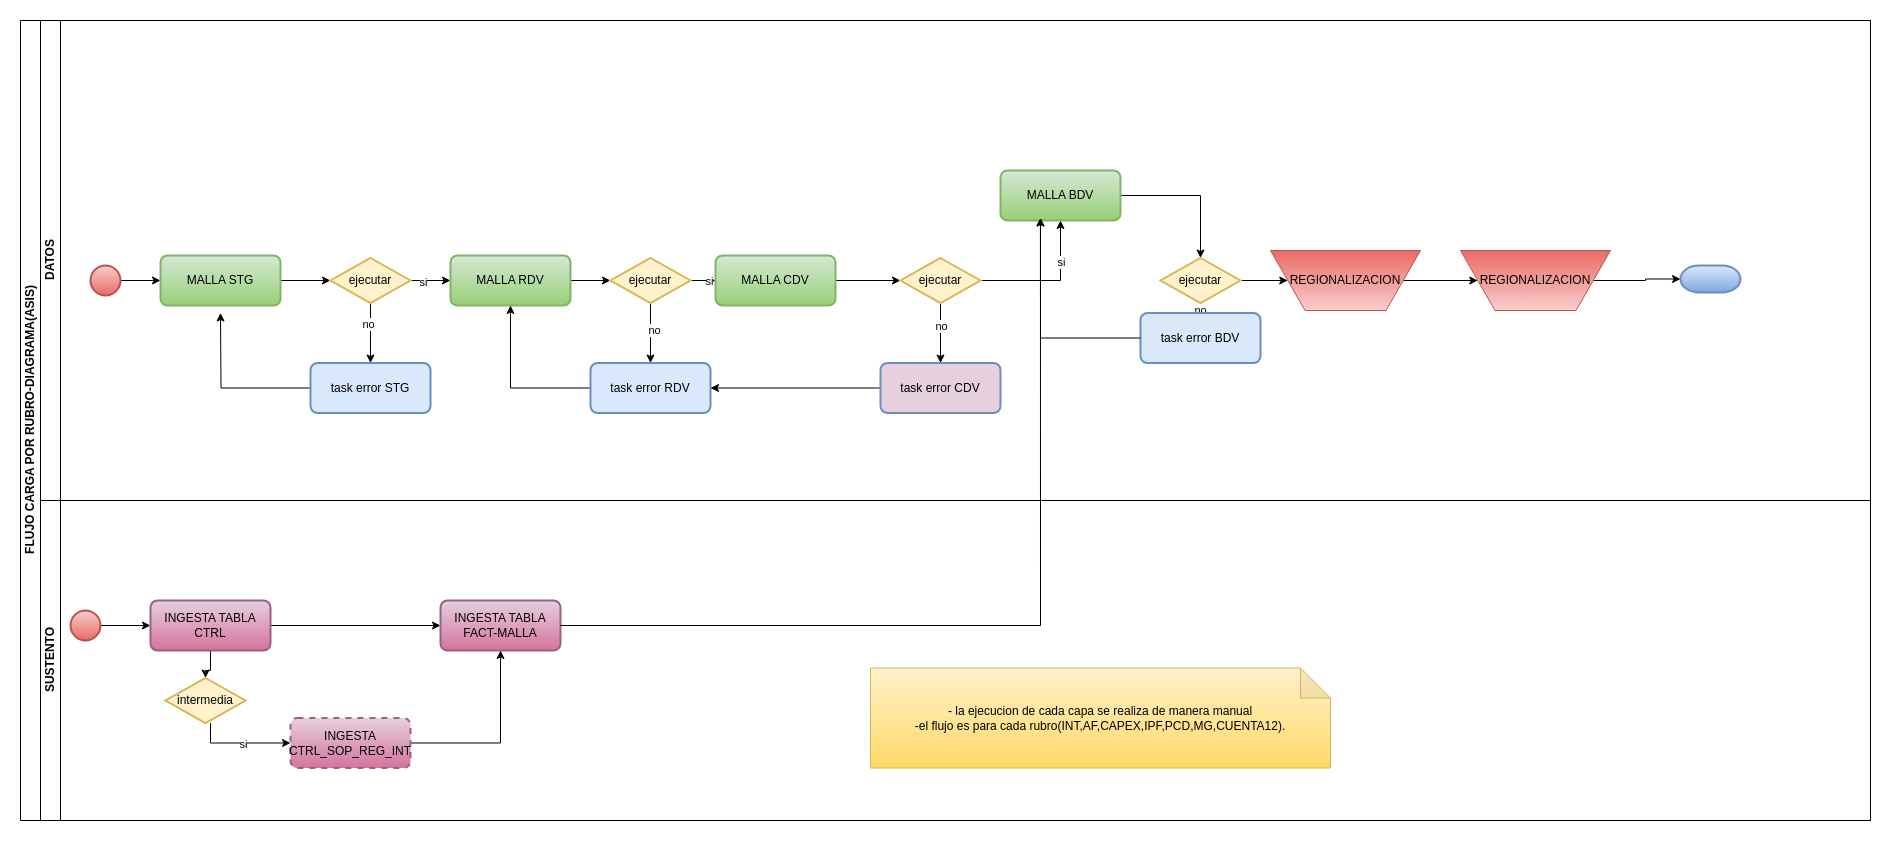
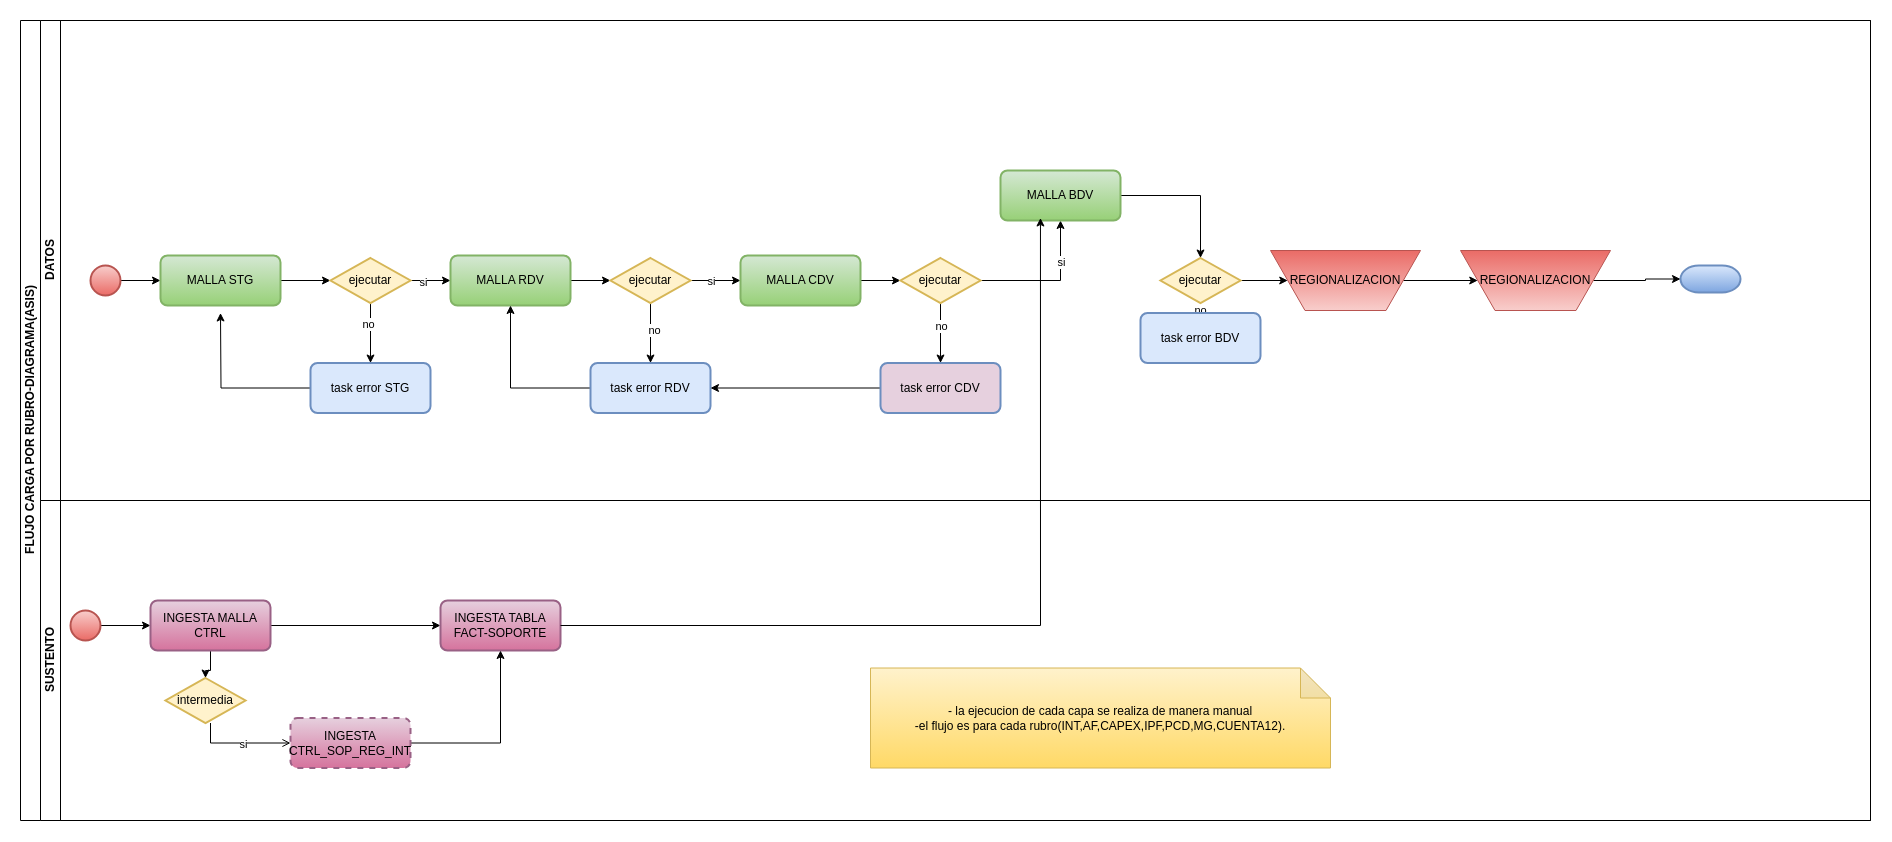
  <mxCell id="0" />
  <mxCell id="1" parent="0" />
  <mxCell id="2" value="FLUJO CARGA POR RUBRO-DIAGRAMA(ASIS)" style="swimlane;childLayout=stackLayout;resizeParent=1;resizeParentMax=0;horizontal=0;startSize=20;horizontalStack=0;html=1;" vertex="1" parent="1"><mxGeometry x="20" y="20" width="1850" height="800" as="geometry" /></mxCell>
  <mxCell id="3" value="DATOS" style="swimlane;startSize=20;horizontal=0;html=1;" vertex="1" parent="2"><mxGeometry x="20" width="1830" height="480" as="geometry" /></mxCell>
  <mxCell id="4" value="" style="edgeStyle=orthogonalEdgeStyle;rounded=0;orthogonalLoop=1;jettySize=auto;html=1;" edge="1" parent="3" source="5" target="7"><mxGeometry relative="1" as="geometry" /></mxCell>
  <mxCell id="5" value="" style="strokeWidth=2;html=1;shape=mxgraph.flowchart.start_2;whiteSpace=wrap;fillColor=#f8cecc;gradientColor=#ea6b66;strokeColor=#b85450;" vertex="1" parent="3"><mxGeometry x="50" y="245" width="30" height="30" as="geometry" /></mxCell>
  <mxCell id="6" value="" style="edgeStyle=orthogonalEdgeStyle;rounded=0;orthogonalLoop=1;jettySize=auto;html=1;" edge="1" parent="3" source="7" target="12"><mxGeometry relative="1" as="geometry" /></mxCell>
  <mxCell id="7" value="MALLA STG" style="rounded=1;whiteSpace=wrap;html=1;absoluteArcSize=1;arcSize=14;strokeWidth=2;fillColor=#d5e8d4;strokeColor=#82b366;gradientColor=#97d077;" vertex="1" parent="3"><mxGeometry x="120" y="235" width="120" height="50" as="geometry" /></mxCell>
  <mxCell id="8" value="" style="edgeStyle=orthogonalEdgeStyle;rounded=0;orthogonalLoop=1;jettySize=auto;html=1;" edge="1" parent="3" source="12" target="14"><mxGeometry relative="1" as="geometry" /></mxCell>
  <mxCell id="9" value="si" style="edgeLabel;html=1;align=center;verticalAlign=middle;resizable=0;points=[];" vertex="1" connectable="0" parent="8"><mxGeometry x="-0.42" y="-1" relative="1" as="geometry"><mxPoint as="offset" /></mxGeometry></mxCell>
  <mxCell id="10" value="" style="edgeStyle=orthogonalEdgeStyle;rounded=0;orthogonalLoop=1;jettySize=auto;html=1;" edge="1" parent="3" source="12" target="23"><mxGeometry relative="1" as="geometry" /></mxCell>
  <mxCell id="11" value="no" style="edgeLabel;html=1;align=center;verticalAlign=middle;resizable=0;points=[];" vertex="1" connectable="0" parent="10"><mxGeometry x="-0.313" y="-3" relative="1" as="geometry"><mxPoint as="offset" /></mxGeometry></mxCell>
  <mxCell id="12" value="ejecutar" style="strokeWidth=2;html=1;shape=mxgraph.flowchart.decision;whiteSpace=wrap;fillColor=#fff2cc;strokeColor=#d6b656;" vertex="1" parent="3"><mxGeometry x="290" y="237.5" width="80" height="45" as="geometry" /></mxCell>
  <mxCell id="13" value="" style="edgeStyle=orthogonalEdgeStyle;rounded=0;orthogonalLoop=1;jettySize=auto;html=1;" edge="1" parent="3" source="14" target="19"><mxGeometry relative="1" as="geometry" /></mxCell>
  <mxCell id="14" value="MALLA RDV" style="rounded=1;whiteSpace=wrap;html=1;absoluteArcSize=1;arcSize=14;strokeWidth=2;fillColor=#d5e8d4;strokeColor=#82b366;gradientColor=#97d077;" vertex="1" parent="3"><mxGeometry x="410" y="235" width="120" height="50" as="geometry" /></mxCell>
  <mxCell id="15" value="" style="edgeStyle=orthogonalEdgeStyle;rounded=0;orthogonalLoop=1;jettySize=auto;html=1;" edge="1" parent="3" source="19" target="21"><mxGeometry relative="1" as="geometry" /></mxCell>
  <mxCell id="16" value="si" style="edgeLabel;html=1;align=center;verticalAlign=middle;resizable=0;points=[];" vertex="1" connectable="0" parent="15"><mxGeometry x="-0.216" relative="1" as="geometry"><mxPoint as="offset" /></mxGeometry></mxCell>
  <mxCell id="17" value="" style="edgeStyle=orthogonalEdgeStyle;rounded=0;orthogonalLoop=1;jettySize=auto;html=1;" edge="1" parent="3" source="19" target="25"><mxGeometry relative="1" as="geometry" /></mxCell>
  <mxCell id="18" value="no" style="edgeLabel;html=1;align=center;verticalAlign=middle;resizable=0;points=[];" vertex="1" connectable="0" parent="17"><mxGeometry x="-0.113" y="3" relative="1" as="geometry"><mxPoint as="offset" /></mxGeometry></mxCell>
  <mxCell id="19" value="ejecutar" style="strokeWidth=2;html=1;shape=mxgraph.flowchart.decision;whiteSpace=wrap;fillColor=#fff2cc;strokeColor=#d6b656;" vertex="1" parent="3"><mxGeometry x="570" y="237.5" width="80" height="45" as="geometry" /></mxCell>
  <mxCell id="20" value="" style="edgeStyle=orthogonalEdgeStyle;rounded=0;orthogonalLoop=1;jettySize=auto;html=1;" edge="1" parent="3" source="21" target="30"><mxGeometry relative="1" as="geometry" /></mxCell>
- <mxCell id="21" value="MALLA CDV" style="rounded=1;whiteSpace=wrap;html=1;absoluteArcSize=1;arcSize=14;strokeWidth=2;fillColor=#d5e8d4;strokeColor=#82b366;gradientColor=#97d077;" vertex="1" parent="3"><mxGeometry x="675" y="235" width="120" height="50" as="geometry" /></mxCell>
+ <mxCell id="21" value="MALLA CDV" style="rounded=1;whiteSpace=wrap;html=1;absoluteArcSize=1;arcSize=14;strokeWidth=2;fillColor=#d5e8d4;strokeColor=#82b366;gradientColor=#97d077;" vertex="1" parent="3"><mxGeometry x="700" y="235" width="120" height="50" as="geometry" /></mxCell>
  <mxCell id="22" style="edgeStyle=orthogonalEdgeStyle;rounded=0;orthogonalLoop=1;jettySize=auto;html=1;" edge="1" parent="3" source="23"><mxGeometry relative="1" as="geometry"><mxPoint x="180" y="292.5" as="targetPoint" /></mxGeometry></mxCell>
  <mxCell id="23" value="task error STG" style="rounded=1;whiteSpace=wrap;html=1;absoluteArcSize=1;arcSize=14;strokeWidth=2;fillColor=#dae8fc;strokeColor=#6c8ebf;" vertex="1" parent="3"><mxGeometry x="270" y="342.5" width="120" height="50" as="geometry" /></mxCell>
  <mxCell id="24" style="edgeStyle=orthogonalEdgeStyle;rounded=0;orthogonalLoop=1;jettySize=auto;html=1;entryX=0.5;entryY=1;entryDx=0;entryDy=0;" edge="1" parent="3" source="25" target="14"><mxGeometry relative="1" as="geometry" /></mxCell>
  <mxCell id="25" value="task error RDV" style="rounded=1;whiteSpace=wrap;html=1;absoluteArcSize=1;arcSize=14;strokeWidth=2;fillColor=#dae8fc;strokeColor=#6c8ebf;" vertex="1" parent="3"><mxGeometry x="550" y="342.5" width="120" height="50" as="geometry" /></mxCell>
  <mxCell id="26" value="" style="edgeStyle=orthogonalEdgeStyle;rounded=0;orthogonalLoop=1;jettySize=auto;html=1;" edge="1" parent="3" source="30" target="32"><mxGeometry relative="1" as="geometry" /></mxCell>
  <mxCell id="27" value="si" style="edgeLabel;html=1;align=center;verticalAlign=middle;resizable=0;points=[];" vertex="1" connectable="0" parent="26"><mxGeometry x="0.408" relative="1" as="geometry"><mxPoint as="offset" /></mxGeometry></mxCell>
  <mxCell id="28" value="" style="edgeStyle=orthogonalEdgeStyle;rounded=0;orthogonalLoop=1;jettySize=auto;html=1;" edge="1" parent="3" source="30" target="34"><mxGeometry relative="1" as="geometry" /></mxCell>
  <mxCell id="29" value="no" style="edgeLabel;html=1;align=center;verticalAlign=middle;resizable=0;points=[];" vertex="1" connectable="0" parent="28"><mxGeometry x="-0.247" relative="1" as="geometry"><mxPoint as="offset" /></mxGeometry></mxCell>
  <mxCell id="30" value="ejecutar" style="strokeWidth=2;html=1;shape=mxgraph.flowchart.decision;whiteSpace=wrap;fillColor=#fff2cc;strokeColor=#d6b656;" vertex="1" parent="3"><mxGeometry x="860" y="237.5" width="80" height="45" as="geometry" /></mxCell>
  <mxCell id="31" value="" style="edgeStyle=orthogonalEdgeStyle;rounded=0;orthogonalLoop=1;jettySize=auto;html=1;" edge="1" parent="3" source="32" target="38"><mxGeometry relative="1" as="geometry" /></mxCell>
  <mxCell id="32" value="MALLA BDV" style="rounded=1;whiteSpace=wrap;html=1;absoluteArcSize=1;arcSize=14;strokeWidth=2;fillColor=#d5e8d4;strokeColor=#82b366;gradientColor=#97d077;" vertex="1" parent="3"><mxGeometry x="960" y="150" width="120" height="50" as="geometry" /></mxCell>
  <mxCell id="33" style="edgeStyle=orthogonalEdgeStyle;rounded=0;orthogonalLoop=1;jettySize=auto;html=1;" edge="1" parent="3" source="34" target="25"><mxGeometry relative="1" as="geometry" /></mxCell>
  <mxCell id="34" value="task error CDV" style="rounded=1;whiteSpace=wrap;html=1;absoluteArcSize=1;arcSize=14;strokeWidth=2;fillColor=#e6d0de;strokeColor=#6c8ebf;" vertex="1" parent="3"><mxGeometry x="840" y="342.5" width="120" height="50" as="geometry" /></mxCell>
  <mxCell id="35" value="" style="edgeStyle=orthogonalEdgeStyle;rounded=0;orthogonalLoop=1;jettySize=auto;html=1;" edge="1" parent="3" source="38" target="39"><mxGeometry relative="1" as="geometry" /></mxCell>
  <mxCell id="36" value="no" style="edgeLabel;html=1;align=center;verticalAlign=middle;resizable=0;points=[];" vertex="1" connectable="0" parent="35"><mxGeometry x="-0.056" y="1" relative="1" as="geometry"><mxPoint as="offset" /></mxGeometry></mxCell>
  <mxCell id="37" value="" style="edgeStyle=orthogonalEdgeStyle;rounded=0;orthogonalLoop=1;jettySize=auto;html=1;" edge="1" parent="3" source="38" target="43"><mxGeometry relative="1" as="geometry" /></mxCell>
  <mxCell id="38" value="ejecutar" style="strokeWidth=2;html=1;shape=mxgraph.flowchart.decision;whiteSpace=wrap;fillColor=#fff2cc;strokeColor=#d6b656;" vertex="1" parent="3"><mxGeometry x="1120" y="237.5" width="80" height="45" as="geometry" /></mxCell>
  <mxCell id="39" value="task error BDV" style="rounded=1;whiteSpace=wrap;html=1;absoluteArcSize=1;arcSize=14;strokeWidth=2;fillColor=#dae8fc;strokeColor=#6c8ebf;" vertex="1" parent="3"><mxGeometry x="1100" y="292.5" width="120" height="50" as="geometry" /></mxCell>
- <mxCell id="40" style="edgeStyle=orthogonalEdgeStyle;rounded=0;orthogonalLoop=1;jettySize=auto;html=1;entryX=0.333;entryY=0.95;entryDx=0;entryDy=0;entryPerimeter=0;" edge="1" parent="3" source="39" target="32"><mxGeometry relative="1" as="geometry" /></mxCell>
  <mxCell id="41" value="" style="strokeWidth=2;html=1;shape=mxgraph.flowchart.terminator;whiteSpace=wrap;fillColor=#dae8fc;gradientColor=#7ea6e0;strokeColor=#6c8ebf;" vertex="1" parent="3"><mxGeometry x="1640" y="245" width="60" height="27" as="geometry" /></mxCell>
  <mxCell id="42" value="" style="edgeStyle=orthogonalEdgeStyle;rounded=0;orthogonalLoop=1;jettySize=auto;html=1;" edge="1" parent="3" source="43" target="45"><mxGeometry relative="1" as="geometry" /></mxCell>
  <mxCell id="43" value="REGIONALIZACION" style="verticalLabelPosition=middle;verticalAlign=middle;html=1;shape=trapezoid;perimeter=trapezoidPerimeter;whiteSpace=wrap;size=0.23;arcSize=10;flipV=1;labelPosition=center;align=center;fillColor=#f8cecc;gradientColor=#ea6b66;strokeColor=#b85450;" vertex="1" parent="3"><mxGeometry x="1230" y="230" width="150" height="60" as="geometry" /></mxCell>
  <mxCell id="44" value="" style="edgeStyle=orthogonalEdgeStyle;rounded=0;orthogonalLoop=1;jettySize=auto;html=1;" edge="1" parent="3" source="45" target="41"><mxGeometry relative="1" as="geometry" /></mxCell>
  <mxCell id="45" value="REGIONALIZACION" style="verticalLabelPosition=middle;verticalAlign=middle;html=1;shape=trapezoid;perimeter=trapezoidPerimeter;whiteSpace=wrap;size=0.23;arcSize=10;flipV=1;labelPosition=center;align=center;fillColor=#f8cecc;gradientColor=#ea6b66;strokeColor=#b85450;" vertex="1" parent="3"><mxGeometry x="1420" y="230" width="150" height="60" as="geometry" /></mxCell>
  <mxCell id="46" value="SUSTENTO" style="swimlane;startSize=20;horizontal=0;html=1;" vertex="1" parent="2"><mxGeometry x="20" y="480" width="1830" height="320" as="geometry" /></mxCell>
  <mxCell id="47" value="" style="edgeStyle=orthogonalEdgeStyle;rounded=0;orthogonalLoop=1;jettySize=auto;html=1;" edge="1" parent="46" source="48" target="51"><mxGeometry relative="1" as="geometry" /></mxCell>
  <mxCell id="48" value="" style="strokeWidth=2;html=1;shape=mxgraph.flowchart.start_2;whiteSpace=wrap;fillColor=#f8cecc;gradientColor=#ea6b66;strokeColor=#b85450;" vertex="1" parent="46"><mxGeometry x="30" y="110" width="30" height="30" as="geometry" /></mxCell>
  <mxCell id="49" style="edgeStyle=orthogonalEdgeStyle;rounded=0;orthogonalLoop=1;jettySize=auto;html=1;entryX=0;entryY=0.5;entryDx=0;entryDy=0;" edge="1" parent="46" source="51" target="52"><mxGeometry relative="1" as="geometry" /></mxCell>
  <mxCell id="50" value="" style="edgeStyle=orthogonalEdgeStyle;rounded=0;orthogonalLoop=1;jettySize=auto;html=1;" edge="1" parent="46" source="51" target="57"><mxGeometry relative="1" as="geometry" /></mxCell>
- <mxCell id="51" value="INGESTA TABLA CTRL" style="rounded=1;whiteSpace=wrap;html=1;absoluteArcSize=1;arcSize=14;strokeWidth=2;fillColor=#e6d0de;strokeColor=#996185;gradientColor=#d5739d;" vertex="1" parent="46"><mxGeometry x="110" y="100" width="120" height="50" as="geometry" /></mxCell>
- <mxCell id="52" value="INGESTA TABLA FACT-MALLA" style="rounded=1;whiteSpace=wrap;html=1;absoluteArcSize=1;arcSize=14;strokeWidth=2;fillColor=#e6d0de;strokeColor=#996185;gradientColor=#d5739d;" vertex="1" parent="46"><mxGeometry x="400" y="100" width="120" height="50" as="geometry" /></mxCell>
+ <mxCell id="51" value="INGESTA MALLA CTRL" style="rounded=1;whiteSpace=wrap;html=1;absoluteArcSize=1;arcSize=14;strokeWidth=2;fillColor=#e6d0de;strokeColor=#996185;gradientColor=#d5739d;" vertex="1" parent="46"><mxGeometry x="110" y="100" width="120" height="50" as="geometry" /></mxCell>
+ <mxCell id="52" value="INGESTA TABLA FACT-SOPORTE" style="rounded=1;whiteSpace=wrap;html=1;absoluteArcSize=1;arcSize=14;strokeWidth=2;fillColor=#e6d0de;strokeColor=#996185;gradientColor=#d5739d;" vertex="1" parent="46"><mxGeometry x="400" y="100" width="120" height="50" as="geometry" /></mxCell>
  <mxCell id="53" style="edgeStyle=orthogonalEdgeStyle;rounded=0;orthogonalLoop=1;jettySize=auto;html=1;entryX=0.5;entryY=1;entryDx=0;entryDy=0;" edge="1" parent="46" source="54" target="52"><mxGeometry relative="1" as="geometry" /></mxCell>
  <mxCell id="54" value="INGESTA CTRL_SOP_REG_INT" style="rounded=1;whiteSpace=wrap;html=1;absoluteArcSize=1;arcSize=14;strokeWidth=2;fillColor=#e6d0de;strokeColor=#996185;gradientColor=#d5739d;dashed=1;" vertex="1" parent="46"><mxGeometry x="250" y="217.5" width="120" height="50" as="geometry" /></mxCell>
- <mxCell id="55" style="edgeStyle=orthogonalEdgeStyle;rounded=0;orthogonalLoop=1;jettySize=auto;html=1;" edge="1" parent="46" source="57" target="54"><mxGeometry relative="1" as="geometry"><Array as="points"><mxPoint x="170" y="242.5" /></Array></mxGeometry></mxCell>
+ <mxCell id="55" style="edgeStyle=orthogonalEdgeStyle;rounded=0;orthogonalLoop=1;jettySize=auto;html=1;endArrow=open;" edge="1" parent="46" source="57" target="54"><mxGeometry relative="1" as="geometry"><Array as="points"><mxPoint x="170" y="242.5" /></Array></mxGeometry></mxCell>
  <mxCell id="56" value="si" style="edgeLabel;html=1;align=center;verticalAlign=middle;resizable=0;points=[];" vertex="1" connectable="0" parent="55"><mxGeometry x="0.031" y="-1" relative="1" as="geometry"><mxPoint as="offset" /></mxGeometry></mxCell>
  <mxCell id="57" value="intermedia" style="strokeWidth=2;html=1;shape=mxgraph.flowchart.decision;whiteSpace=wrap;fillColor=#fff2cc;strokeColor=#d6b656;" vertex="1" parent="46"><mxGeometry x="125" y="177.5" width="80" height="45" as="geometry" /></mxCell>
  <mxCell id="58" value="- la ejecucion de cada capa se realiza de manera manual&lt;br&gt;-el flujo es para cada rubro(INT,AF,CAPEX,IPF,PCD,MG,CUENTA12)." style="shape=note;whiteSpace=wrap;html=1;backgroundOutline=1;darkOpacity=0.05;fillColor=#fff2cc;gradientColor=#ffd966;strokeColor=#d6b656;" vertex="1" parent="46"><mxGeometry x="830" y="167.5" width="460" height="100" as="geometry" /></mxCell>
  <mxCell id="59" style="edgeStyle=orthogonalEdgeStyle;rounded=0;orthogonalLoop=1;jettySize=auto;html=1;entryX=0.333;entryY=0.95;entryDx=0;entryDy=0;entryPerimeter=0;" edge="1" parent="2" source="52" target="32"><mxGeometry relative="1" as="geometry" /></mxCell>
